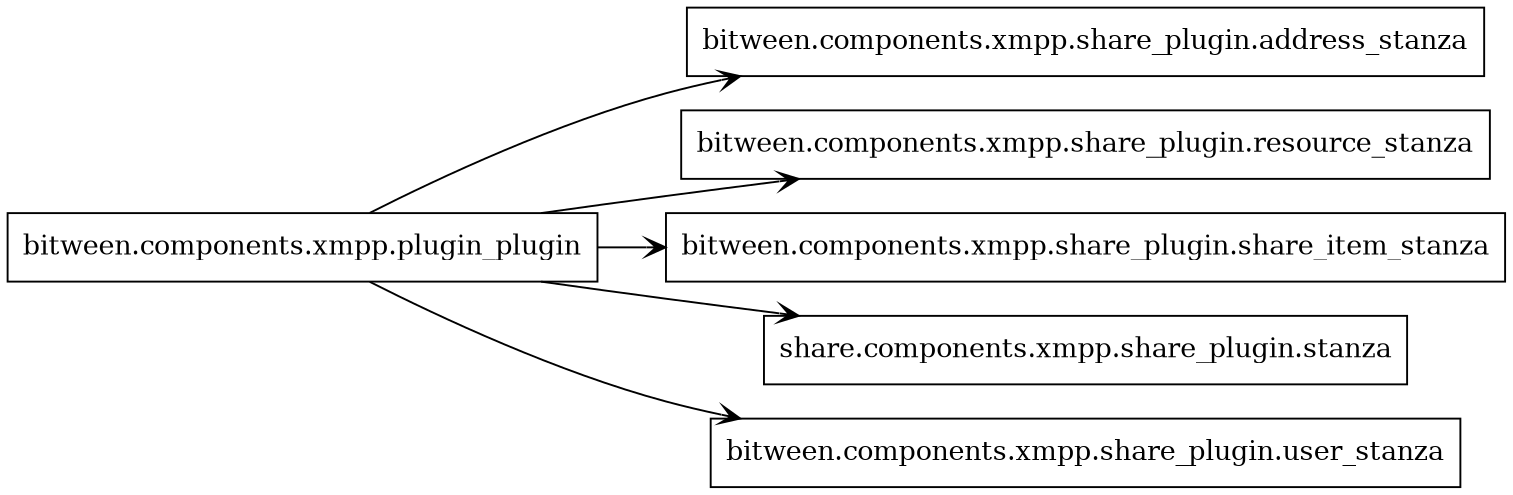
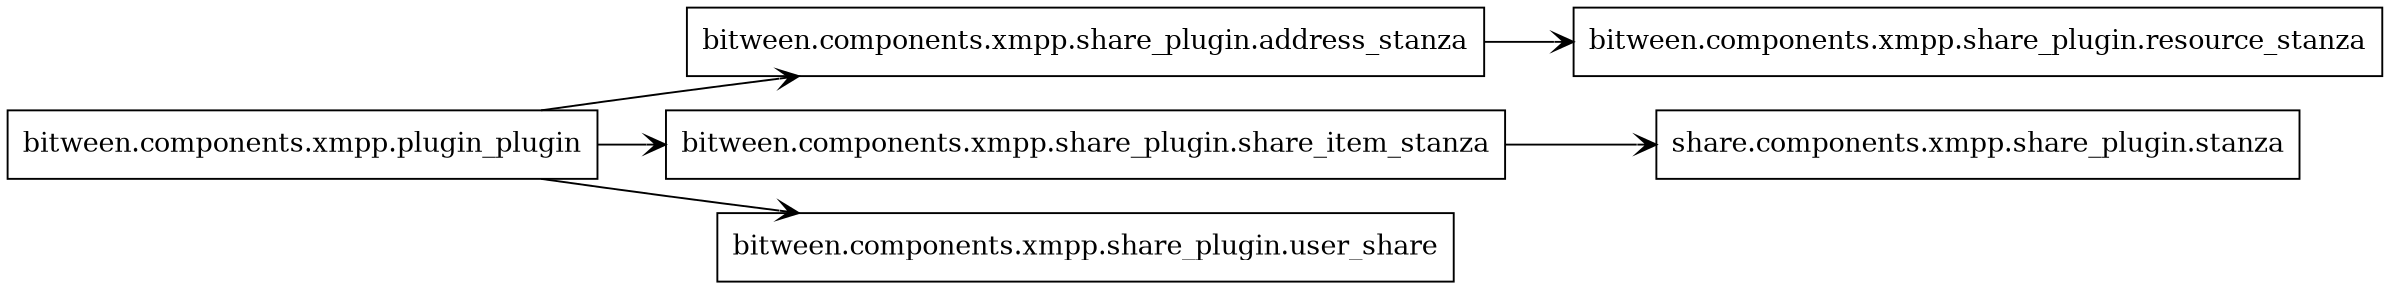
  digraph {
    rankdir=LR
    node [shape=box]
    edge [arrowhead=open arrowtail=none]
    n1 [label="bitween.components.xmpp.plugin_plugin"]
    n2 [label="bitween.components.xmpp.share_plugin.address_stanza"]
    n3 [label="bitween.components.xmpp.share_plugin.resource_stanza"]
    n4 [label="bitween.components.xmpp.share_plugin.share_item_stanza"]
    n5 [label="share.components.xmpp.share_plugin.stanza"]
-   n6 [label="bitween.components.xmpp.share_plugin.user_stanza"]
+   n6 [label="bitween.components.xmpp.share_plugin.user_share"]
    n1 -> n2
-   n1 -> n3
+   n2 -> n3
    n1 -> n4
-   n1 -> n5
+   n4 -> n5
    n1 -> n6
  }
